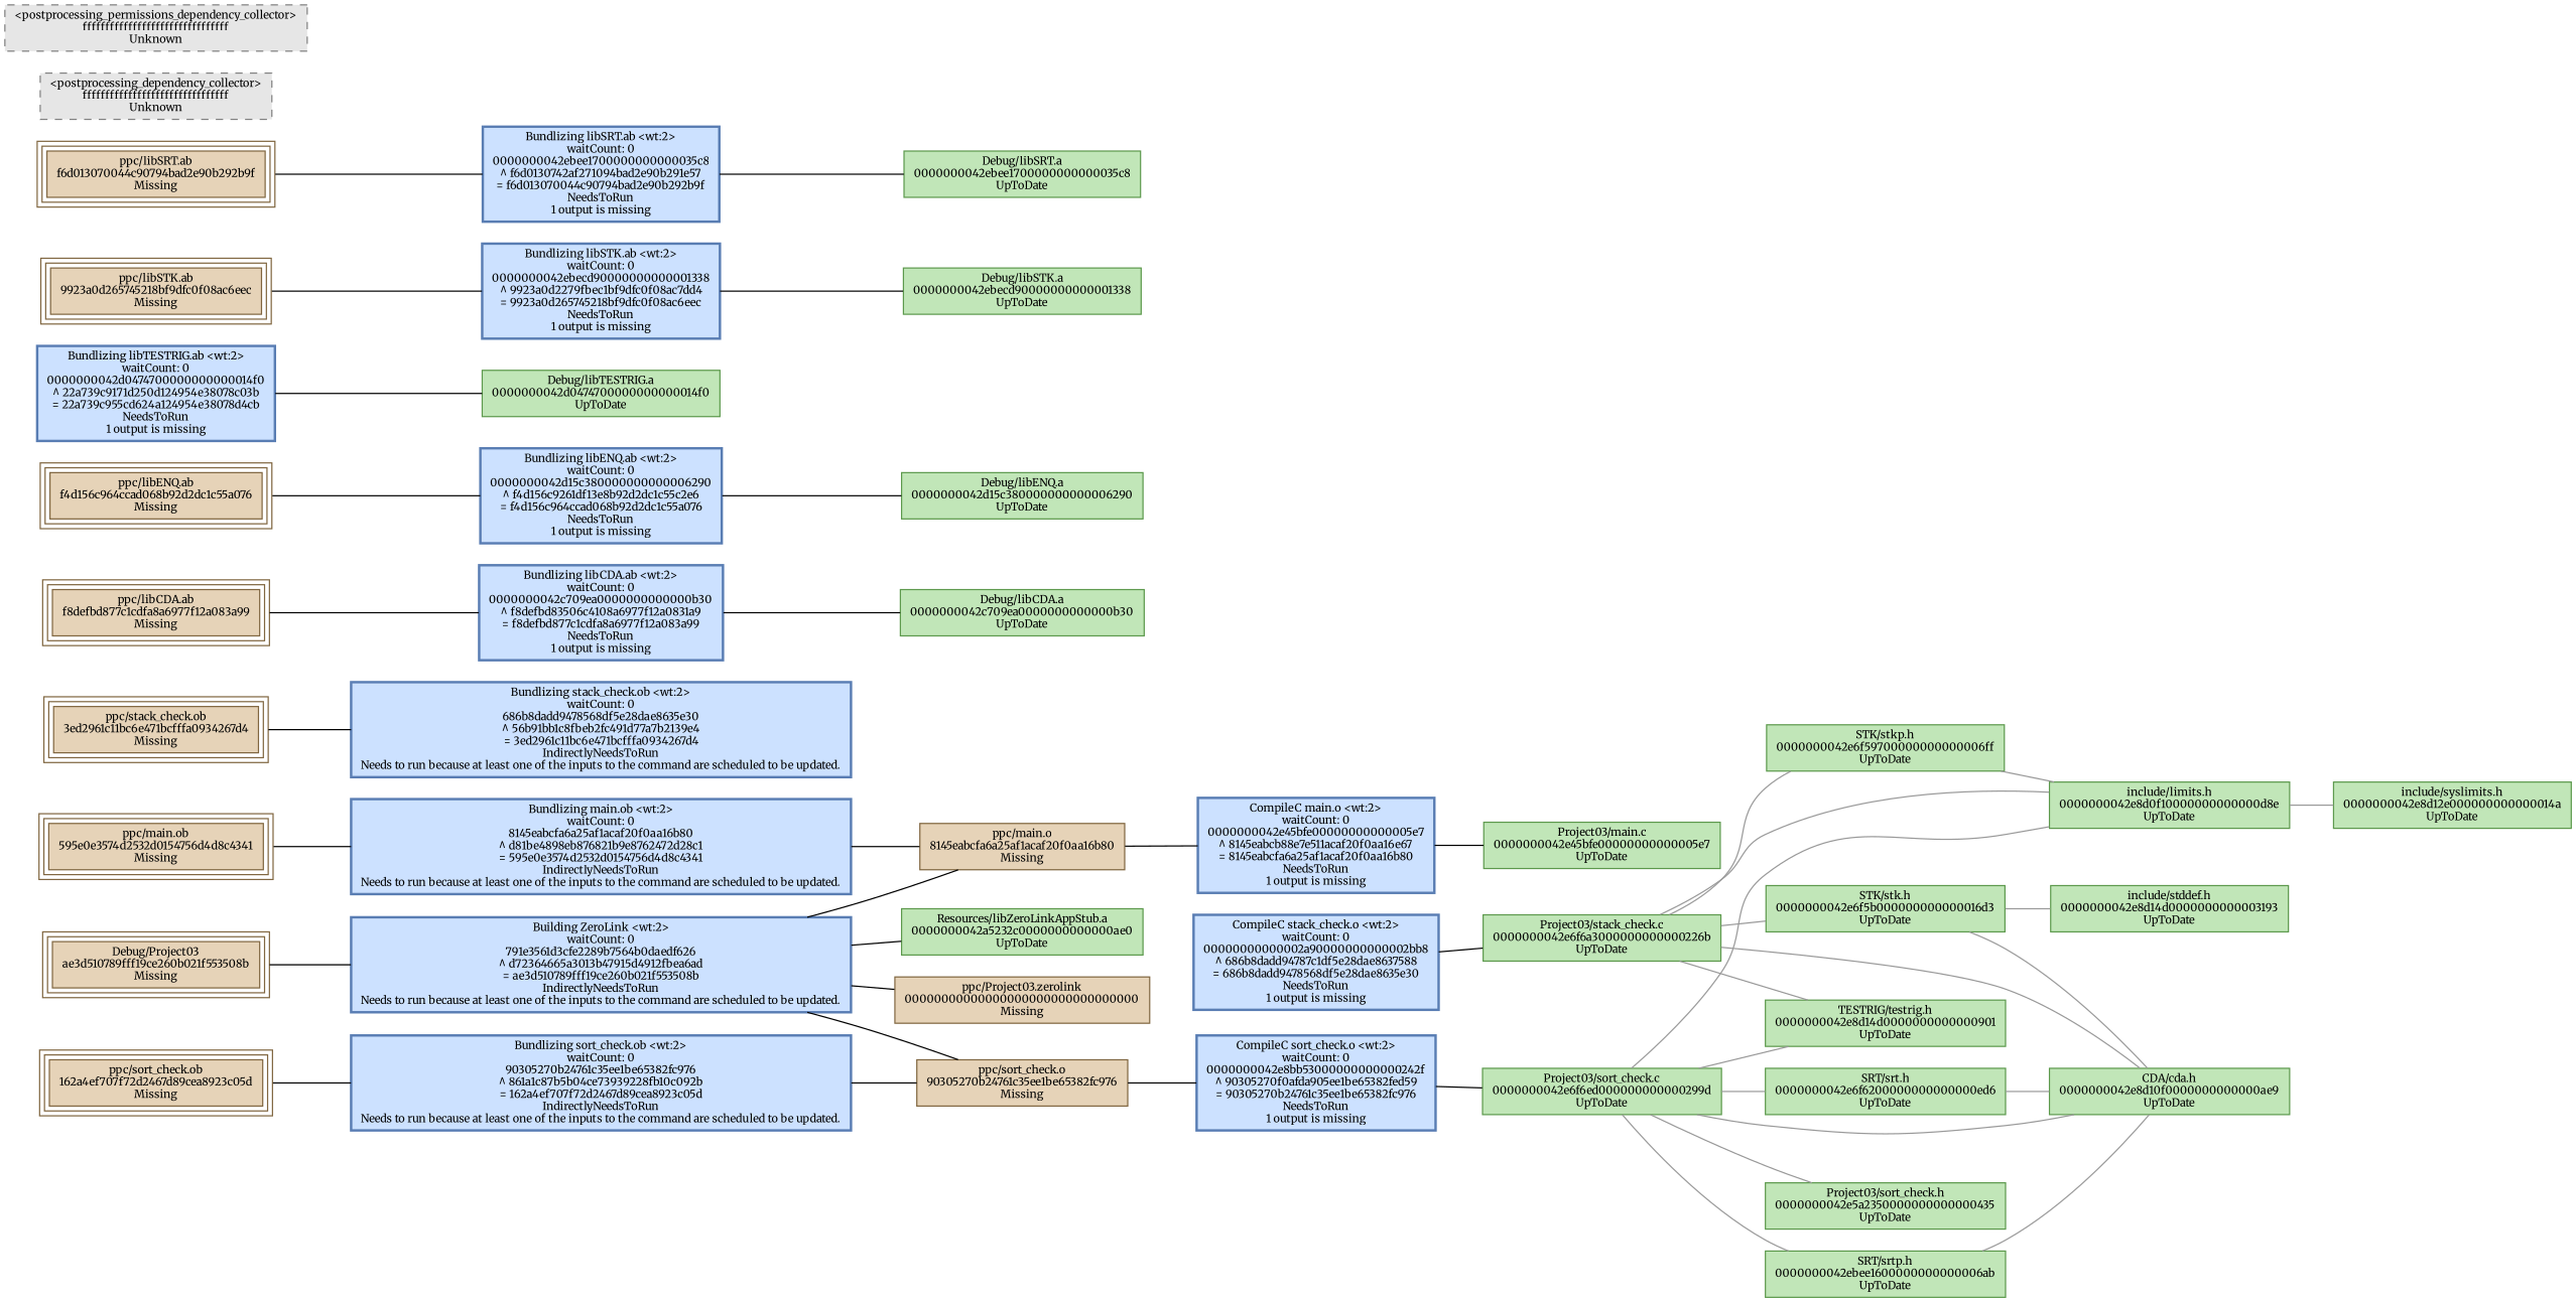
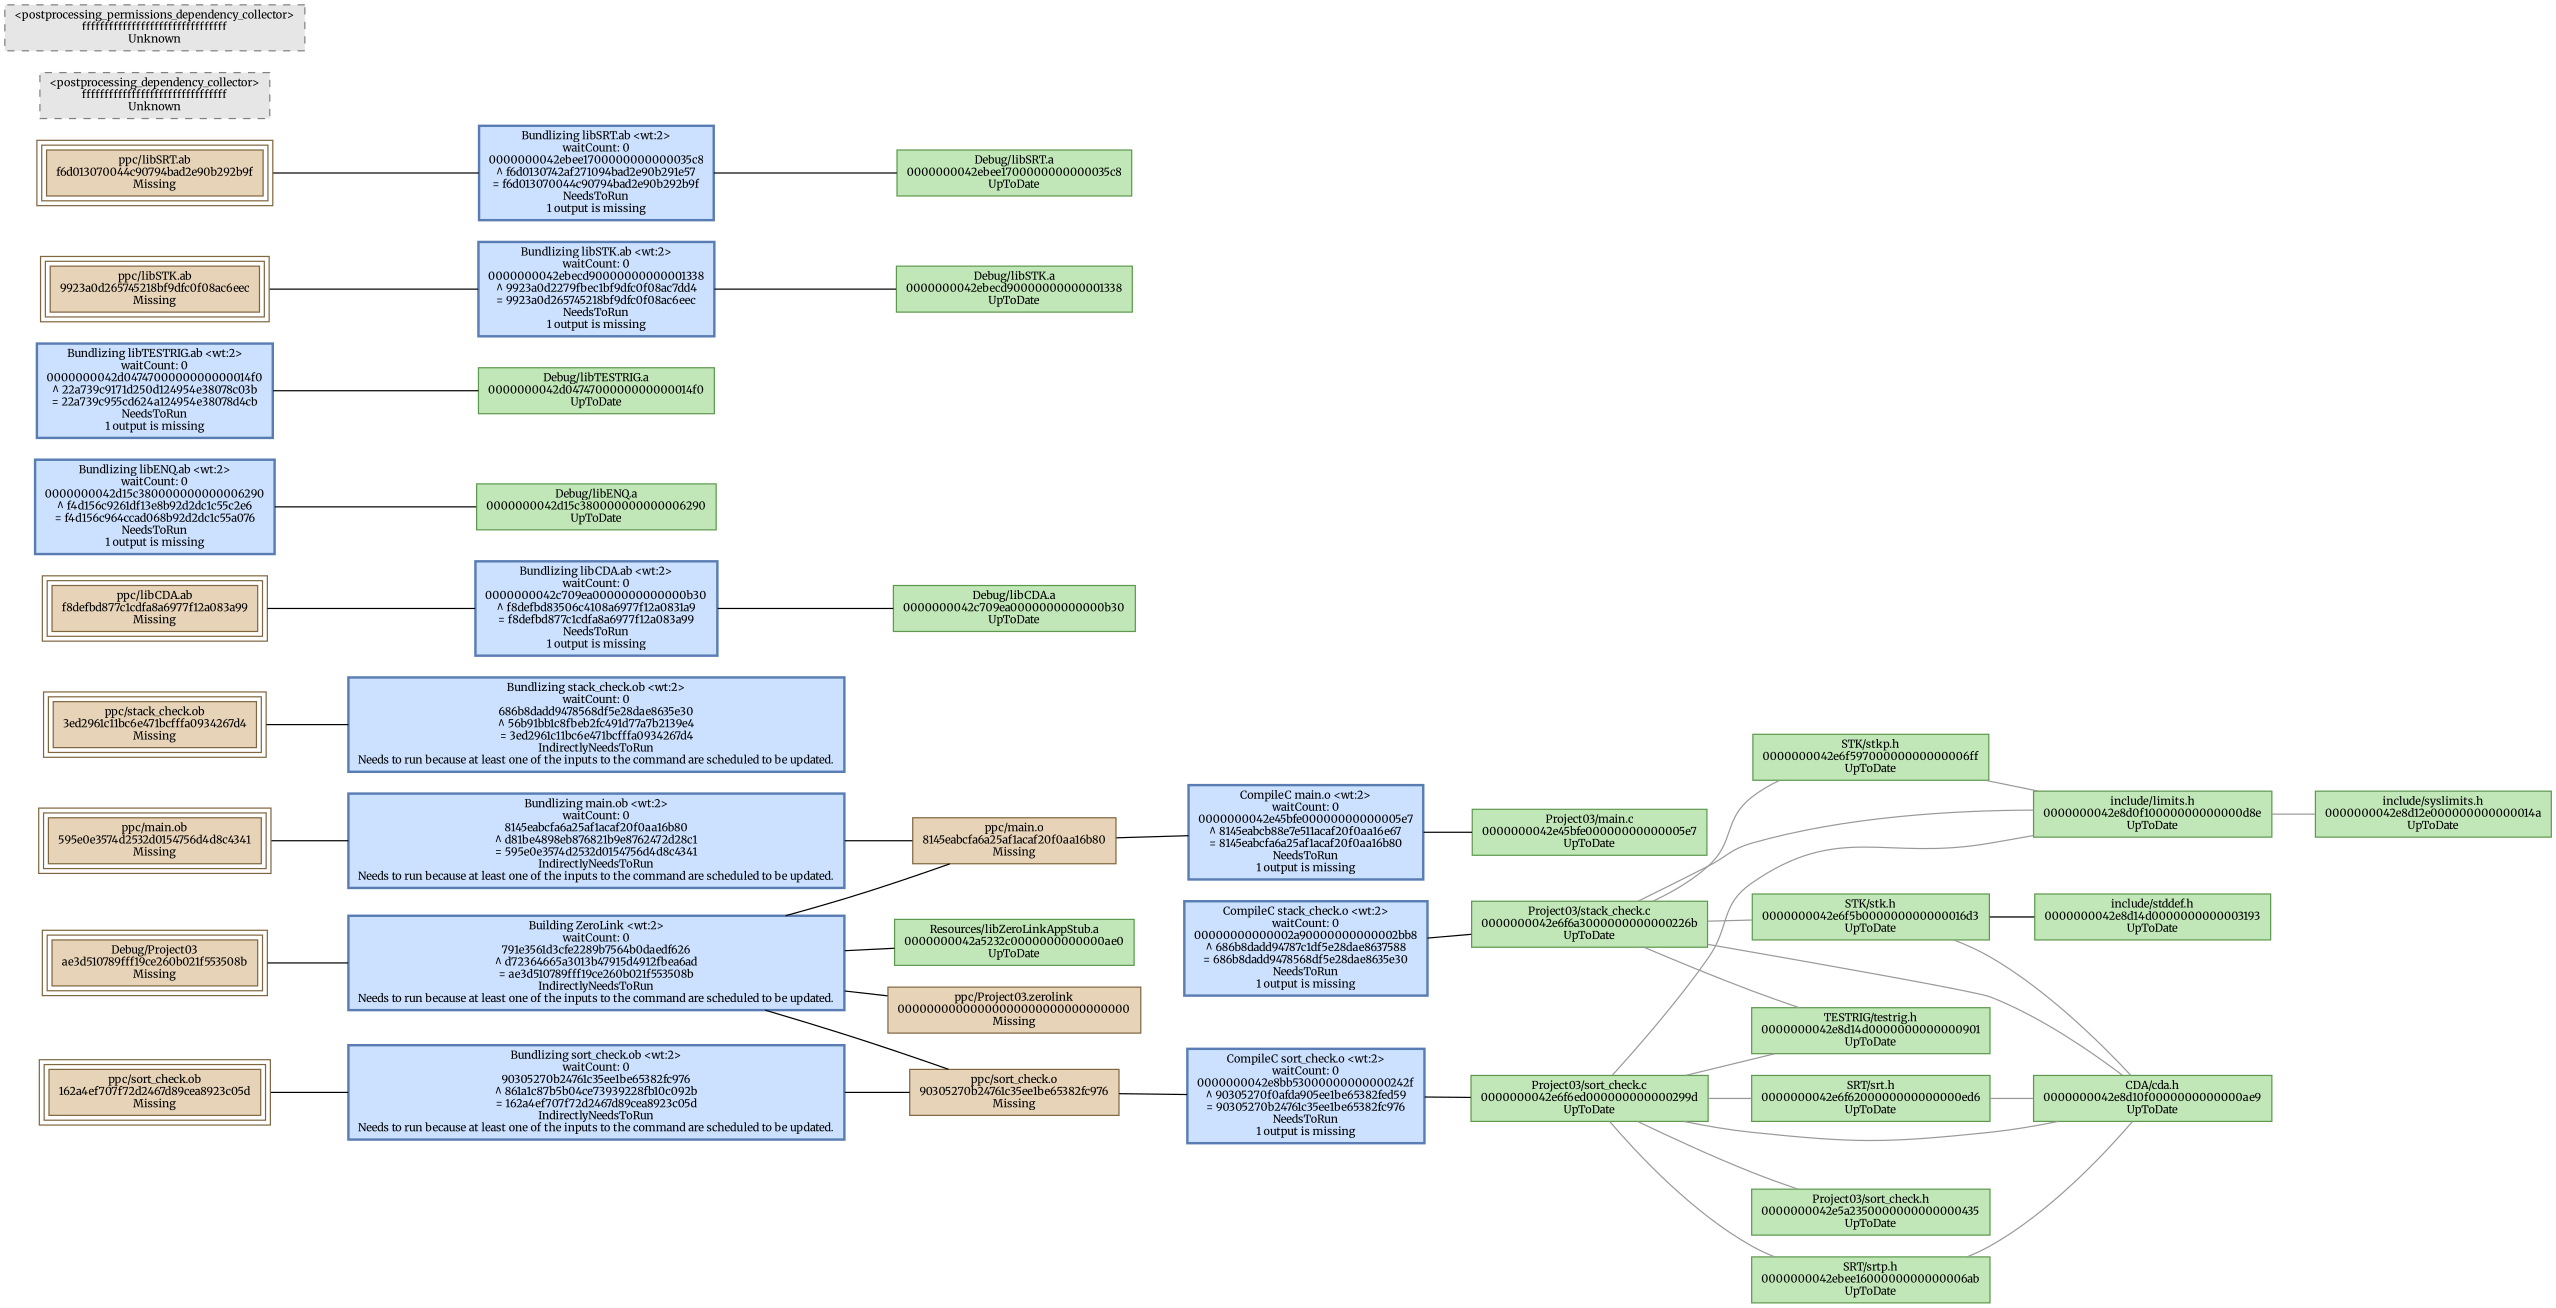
  digraph {
    concentrate=false
    fontname=Merriweather
    rankdir=LR
    node [color="0.3 0.5 0.6" fillcolor="0.3 0.2 0.9" fontname=Merriweather fontsize=9 shape=box style=filled]
    edge [arrowhead=none arrowtail=normal color=black fontname=Merriweather style=solid]
    n1 [color="0.1 0.5 0.5" fillcolor="0.1 0.2 0.9" label="Debug/Project03\nae3d510789fff19ce260b021f553508b\nMissing" peripheries=3]
    n2 [color="0.6 0.5 0.7" fillcolor="0.6 0.2 1.0" label="Building ZeroLink <wt:2>\nwaitCount: 0\n791e3561d3cfe2289b7564b0daedf626\n^ d72364665a3013b47915d4912fbea6ad\n= ae3d510789fff19ce260b021f553508b\nIndirectlyNeedsToRun\nNeeds to run because at least one of the inputs to the command are scheduled to be updated." style="filled,bold"]
    n3 [color="0.1 0.5 0.5" fillcolor="0.1 0.2 0.9" label="ppc/main.o\n8145eabcfa6a25af1acaf20f0aa16b80\nMissing"]
    n4 [color="0.1 0.5 0.5" fillcolor="0.1 0.2 0.9" label="ppc/sort_check.o\n90305270b24761c35ee1be65382fc976\nMissing"]
    n5 [label="Resources/libZeroLinkAppStub.a\n0000000042a5232c0000000000000ae0\nUpToDate"]
    n6 [color="0.1 0.5 0.5" fillcolor="0.1 0.2 0.9" label="ppc/Project03.zerolink\n00000000000000000000000000000000\nMissing"]
    n7 [color="0.6 0.5 0.7" fillcolor="0.6 0.2 1.0" label="CompileC main.o <wt:2>\nwaitCount: 0\n0000000042e45bfe00000000000005e7\n^ 8145eabcb88e7e511acaf20f0aa16e67\n= 8145eabcfa6a25af1acaf20f0aa16b80\nNeedsToRun\n1 output is missing" style="filled,bold"]
    n8 [label="Project03/main.c\n0000000042e45bfe00000000000005e7\nUpToDate"]
    n9 [color="0.6 0.5 0.7" fillcolor="0.6 0.2 1.0" label="CompileC stack_check.o <wt:2>\nwaitCount: 0\n00000000000002a90000000000002bb8\n^ 686b8dadd94787c1df5e28dae8637588\n= 686b8dadd9478568df5e28dae8635e30\nNeedsToRun\n1 output is missing" style="filled,bold"]
    n10 [label="Project03/stack_check.c\n0000000042e6f6a3000000000000226b\nUpToDate"]
    n11 [label="include/limits.h\n0000000042e8d0f10000000000000d8e\nUpToDate"]
    n12 [label="CDA/cda.h\n0000000042e8d10f0000000000000ae9\nUpToDate"]
    n13 [label="TESTRIG/testrig.h\n0000000042e8d14d0000000000000901\nUpToDate"]
    n14 [label="STK/stk.h\n0000000042e6f5b000000000000016d3\nUpToDate"]
    n15 [label="STK/stkp.h\n0000000042e6f59700000000000006ff\nUpToDate"]
    n16 [label="include/syslimits.h\n0000000042e8d12e000000000000014a\nUpToDate"]
    n17 [label="include/stddef.h\n0000000042e8d14d0000000000003193\nUpToDate"]
    n18 [color="0.6 0.5 0.7" fillcolor="0.6 0.2 1.0" label="CompileC sort_check.o <wt:2>\nwaitCount: 0\n0000000042e8bb53000000000000242f\n^ 90305270f0afda905ee1be65382fed59\n= 90305270b24761c35ee1be65382fc976\nNeedsToRun\n1 output is missing" style="filled,bold"]
    n19 [label="Project03/sort_check.c\n0000000042e6f6ed000000000000299d\nUpToDate"]
    n20 [label="SRT/srt.h\n0000000042e6f6200000000000000ed6\nUpToDate"]
    n21 [label="SRT/srtp.h\n0000000042ebee1600000000000006ab\nUpToDate"]
    n22 [label="Project03/sort_check.h\n0000000042e5a2350000000000000435\nUpToDate"]
    n23 [color="0.1 0.5 0.5" fillcolor="0.1 0.2 0.9" label="ppc/main.ob\n595e0e3574d2532d0154756d4d8c4341\nMissing" peripheries=3]
    n24 [color="0.6 0.5 0.7" fillcolor="0.6 0.2 1.0" label="Bundlizing main.ob <wt:2>\nwaitCount: 0\n8145eabcfa6a25af1acaf20f0aa16b80\n^ d81be4898eb876821b9e8762472d28c1\n= 595e0e3574d2532d0154756d4d8c4341\nIndirectlyNeedsToRun\nNeeds to run because at least one of the inputs to the command are scheduled to be updated." style="filled,bold"]
    n25 [color="0.1 0.5 0.5" fillcolor="0.1 0.2 0.9" label="ppc/stack_check.ob\n3ed2961c11bc6e471bcfffa0934267d4\nMissing" peripheries=3]
    n26 [color="0.6 0.5 0.7" fillcolor="0.6 0.2 1.0" label="Bundlizing stack_check.ob <wt:2>\nwaitCount: 0\n686b8dadd9478568df5e28dae8635e30\n^ 56b91bb1c8fbeb2fc491d77a7b2139e4\n= 3ed2961c11bc6e471bcfffa0934267d4\nIndirectlyNeedsToRun\nNeeds to run because at least one of the inputs to the command are scheduled to be updated." style="filled,bold"]
    n27 [color="0.1 0.5 0.5" fillcolor="0.1 0.2 0.9" label="ppc/sort_check.ob\n162a4ef707f72d2467d89cea8923c05d\nMissing" peripheries=3]
    n28 [color="0.6 0.5 0.7" fillcolor="0.6 0.2 1.0" label="Bundlizing sort_check.ob <wt:2>\nwaitCount: 0\n90305270b24761c35ee1be65382fc976\n^ 861a1c87b5b04ce73939228fb10c092b\n= 162a4ef707f72d2467d89cea8923c05d\nIndirectlyNeedsToRun\nNeeds to run because at least one of the inputs to the command are scheduled to be updated." style="filled,bold"]
    n29 [color="0.1 0.5 0.5" fillcolor="0.1 0.2 0.9" label="ppc/libCDA.ab\nf8defbd877c1cdfa8a6977f12a083a99\nMissing" peripheries=3]
    n30 [color="0.6 0.5 0.7" fillcolor="0.6 0.2 1.0" label="Bundlizing libCDA.ab <wt:2>\nwaitCount: 0\n0000000042c709ea0000000000000b30\n^ f8defbd83506c4108a6977f12a0831a9\n= f8defbd877c1cdfa8a6977f12a083a99\nNeedsToRun\n1 output is missing" style="filled,bold"]
    n31 [label="Debug/libCDA.a\n0000000042c709ea0000000000000b30\nUpToDate"]
-   n32 [color="0.1 0.5 0.5" fillcolor="0.1 0.2 0.9" label="ppc/libENQ.ab\nf4d156c964ccad068b92d2dc1c55a076\nMissing" peripheries=3]
    n33 [color="0.6 0.5 0.7" fillcolor="0.6 0.2 1.0" label="Bundlizing libENQ.ab <wt:2>\nwaitCount: 0\n0000000042d15c380000000000006290\n^ f4d156c9261df13e8b92d2dc1c55c2e6\n= f4d156c964ccad068b92d2dc1c55a076\nNeedsToRun\n1 output is missing" style="filled,bold"]
    n34 [label="Debug/libENQ.a\n0000000042d15c380000000000006290\nUpToDate"]
    n35 [color="0.6 0.5 0.7" fillcolor="0.6 0.2 1.0" label="Bundlizing libTESTRIG.ab <wt:2>\nwaitCount: 0\n0000000042d0474700000000000014f0\n^ 22a739c9171d250d124954e38078c03b\n= 22a739c955cd624a124954e38078d4cb\nNeedsToRun\n1 output is missing" style="filled,bold"]
    n36 [label="Debug/libTESTRIG.a\n0000000042d0474700000000000014f0\nUpToDate"]
    n37 [color="0.1 0.5 0.5" fillcolor="0.1 0.2 0.9" label="ppc/libSTK.ab\n9923a0d265745218bf9dfc0f08ac6eec\nMissing" peripheries=3]
    n38 [color="0.6 0.5 0.7" fillcolor="0.6 0.2 1.0" label="Bundlizing libSTK.ab <wt:2>\nwaitCount: 0\n0000000042ebecd90000000000001338\n^ 9923a0d2279fbec1bf9dfc0f08ac7dd4\n= 9923a0d265745218bf9dfc0f08ac6eec\nNeedsToRun\n1 output is missing" style="filled,bold"]
    n39 [label="Debug/libSTK.a\n0000000042ebecd90000000000001338\nUpToDate"]
    n40 [color="0.1 0.5 0.5" fillcolor="0.1 0.2 0.9" label="ppc/libSRT.ab\nf6d013070044c90794bad2e90b292b9f\nMissing" peripheries=3]
    n41 [color="0.6 0.5 0.7" fillcolor="0.6 0.2 1.0" label="Bundlizing libSRT.ab <wt:2>\nwaitCount: 0\n0000000042ebee1700000000000035c8\n^ f6d0130742af271094bad2e90b291e57\n= f6d013070044c90794bad2e90b292b9f\nNeedsToRun\n1 output is missing" style="filled,bold"]
    n42 [label="Debug/libSRT.a\n0000000042ebee1700000000000035c8\nUpToDate"]
    n43 [color="0.0 0.0 0.5" fillcolor="0.0 0.0 0.9" label="<postprocessing_dependency_collector>\nffffffffffffffffffffffffffffffff\nUnknown" style="filled,dashed"]
    n44 [color="0.0 0.0 0.5" fillcolor="0.0 0.0 0.9" label="<postprocessing_permissions_dependency_collector>\nffffffffffffffffffffffffffffffff\nUnknown" style="filled,dashed"]
    n1 -> n2
    n2 -> n3
    n2 -> n4
    n2 -> n5
    n2 -> n6
    n3 -> n7
    n4 -> n18
    n7 -> n8
    n9 -> n10
    n10 -> n11 [color=gray60]
    n10 -> n12 [color=gray60]
    n10 -> n13 [color=gray60]
    n10 -> n14 [color=gray60]
    n10 -> n15 [color=gray60]
    n11 -> n16 [color=gray60]
    n14 -> n12 [color=gray60]
-   n14 -> n17 [color=gray60]
+   n14 -> n17
    n15 -> n11 [color=gray60]
    n18 -> n19
    n19 -> n11 [color=gray60]
    n19 -> n12 [color=gray60]
    n19 -> n13 [color=gray60]
    n19 -> n20 [color=gray60]
    n19 -> n21 [color=gray60]
    n19 -> n22 [color=gray60]
    n20 -> n12 [color=gray60]
    n21 -> n12 [color=gray60]
    n23 -> n24
    n24 -> n3
    n25 -> n26
    n27 -> n28
    n28 -> n4
    n29 -> n30
    n30 -> n31
-   n32 -> n33
    n33 -> n34
    n35 -> n36
    n37 -> n38
    n38 -> n39
    n40 -> n41
    n41 -> n42
  }
